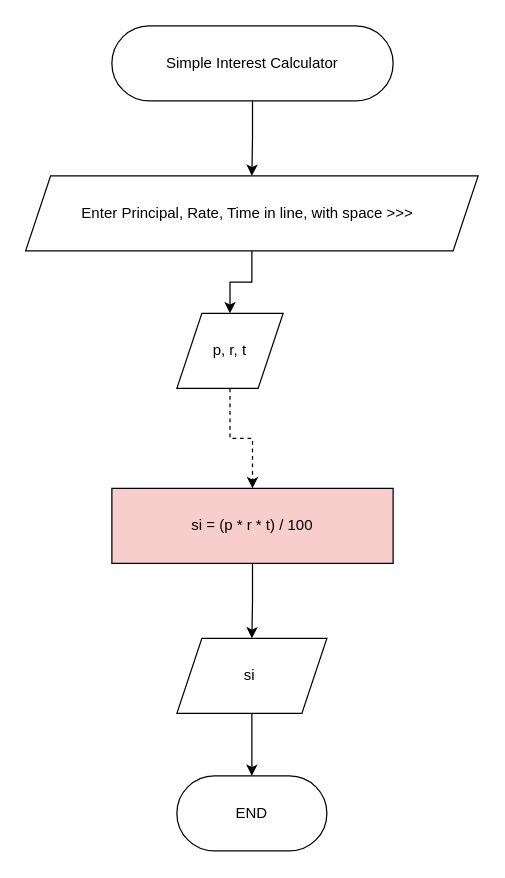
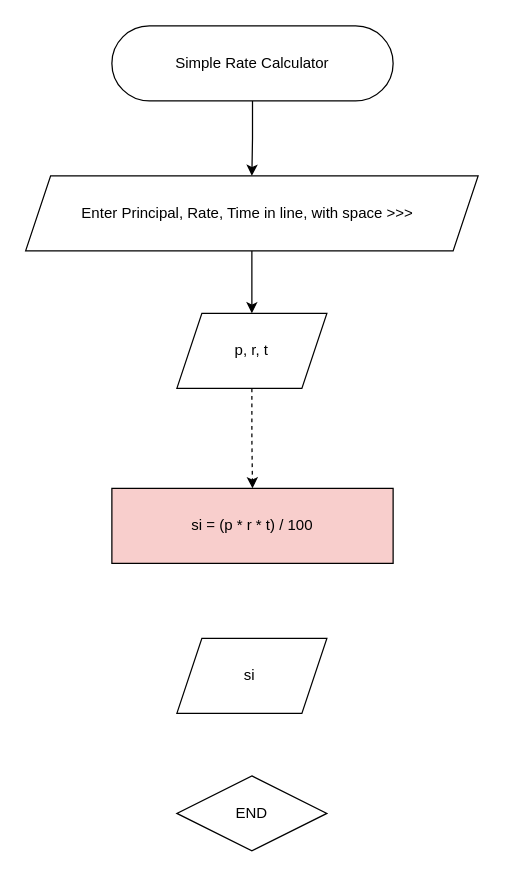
  <mxCell id="0" />
  <mxCell id="1" parent="0" />
  <mxCell id="2" value="" style="edgeStyle=orthogonalEdgeStyle;rounded=0;orthogonalLoop=1;jettySize=auto;html=1;" edge="1" parent="1" source="3" target="5"><mxGeometry relative="1" as="geometry" /></mxCell>
- <mxCell id="3" value="Simple Interest Calculator" style="rounded=1;whiteSpace=wrap;html=1;arcSize=50;" vertex="1" parent="1"><mxGeometry x="89" y="20" width="225" height="60" as="geometry" /></mxCell>
+ <mxCell id="3" value="Simple Rate Calculator" style="rounded=1;whiteSpace=wrap;html=1;arcSize=50;" vertex="1" parent="1"><mxGeometry x="89" y="20" width="225" height="60" as="geometry" /></mxCell>
  <mxCell id="4" value="" style="edgeStyle=orthogonalEdgeStyle;rounded=0;orthogonalLoop=1;jettySize=auto;html=1;" edge="1" parent="1" source="5" target="7"><mxGeometry relative="1" as="geometry" /></mxCell>
  <mxCell id="5" value="Enter Principal,&amp;nbsp;Rate, Time in line, with space &amp;gt;&amp;gt;&amp;gt;&amp;nbsp;&amp;nbsp;" style="shape=parallelogram;perimeter=parallelogramPerimeter;whiteSpace=wrap;html=1;fixedSize=1;" vertex="1" parent="1"><mxGeometry x="20" y="140" width="362" height="60" as="geometry" /></mxCell>
  <mxCell id="6" value="" style="edgeStyle=orthogonalEdgeStyle;rounded=0;orthogonalLoop=1;jettySize=auto;html=1;dashed=1;" edge="1" parent="1" source="7" target="9"><mxGeometry relative="1" as="geometry" /></mxCell>
- <mxCell id="7" value="p, r, t" style="shape=parallelogram;perimeter=parallelogramPerimeter;whiteSpace=wrap;html=1;fixedSize=1;" vertex="1" parent="1"><mxGeometry x="141" y="250" width="85" height="60" as="geometry" /></mxCell>
- <mxCell id="8" value="" style="edgeStyle=orthogonalEdgeStyle;rounded=0;orthogonalLoop=1;jettySize=auto;html=1;" edge="1" parent="1" source="9" target="11"><mxGeometry relative="1" as="geometry" /></mxCell>
+ <mxCell id="7" value="p, r, t" style="shape=parallelogram;perimeter=parallelogramPerimeter;whiteSpace=wrap;html=1;fixedSize=1;" vertex="1" parent="1"><mxGeometry x="141" y="250" width="120" height="60" as="geometry" /></mxCell>
  <mxCell id="9" value="si = (p * r * t) / 100" style="rounded=0;whiteSpace=wrap;html=1;fillColor=#f8cecc;" vertex="1" parent="1"><mxGeometry x="89" y="390" width="225" height="60" as="geometry" /></mxCell>
- <mxCell id="10" value="" style="edgeStyle=orthogonalEdgeStyle;rounded=0;orthogonalLoop=1;jettySize=auto;html=1;" edge="1" parent="1" source="11" target="12"><mxGeometry relative="1" as="geometry" /></mxCell>
  <mxCell id="11" value="si&amp;nbsp;" style="shape=parallelogram;perimeter=parallelogramPerimeter;whiteSpace=wrap;html=1;fixedSize=1;" vertex="1" parent="1"><mxGeometry x="141" y="510" width="120" height="60" as="geometry" /></mxCell>
- <mxCell id="12" value="END" style="rounded=1;whiteSpace=wrap;html=1;arcSize=50;" vertex="1" parent="1"><mxGeometry x="141" y="620" width="120" height="60" as="geometry" /></mxCell>
+ <mxCell id="12" value="END" style="rhombus;whiteSpace=wrap;html=1;arcSize=50;" vertex="1" parent="1"><mxGeometry x="141" y="620" width="120" height="60" as="geometry" /></mxCell>
